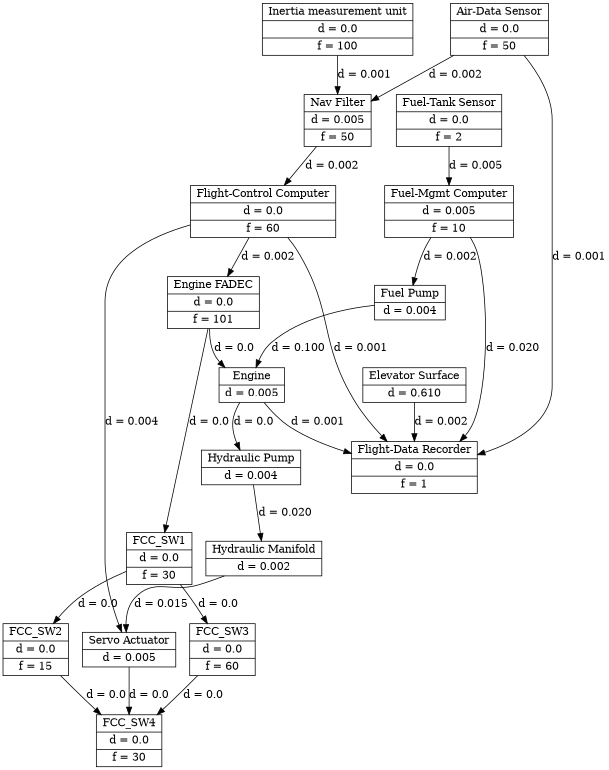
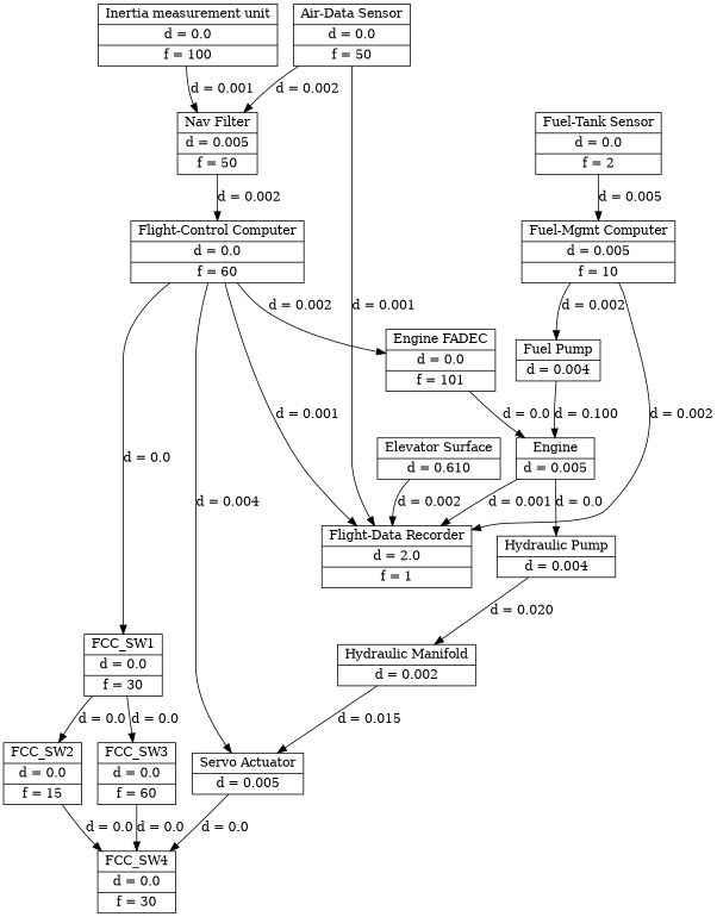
  digraph {
    node [shape=record]
    n1 [label="{Air-Data Sensor|d = 0.0|f = 50}"]
    n2 [label="{Nav Filter|d = 0.005|f = 50}"]
-   n3 [label="{Flight-Data Recorder|d = 0.0|f = 1}"]
+   n3 [label="{Flight-Data Recorder|d = 2.0|f = 1}"]
    n4 [label="{Flight-Control Computer|d = 0.0|f = 60}"]
    n5 [label="{Inertia measurement unit|d = 0.0|f = 100}"]
    n6 [label="{FCC_SW1|d = 0.0|f = 30}"]
    n7 [label="{Servo Actuator|d = 0.005}"]
    n8 [label="{Engine FADEC|d = 0.0|f = 101}"]
    n9 [label="{FCC_SW2|d = 0.0|f = 15}"]
    n10 [label="{FCC_SW3|d = 0.0|f = 60}"]
    n11 [label="{FCC_SW4|d = 0.0|f = 30}"]
    n12 [label="{Engine|d = 0.005}"]
    n13 [label="{Elevator Surface|d = 0.610}"]
    n14 [label="{Hydraulic Pump|d = 0.004}"]
    n15 [label="{Hydraulic Manifold|d = 0.002}"]
    n16 [label="{Fuel-Tank Sensor|d = 0.0|f = 2}"]
    n17 [label="{Fuel-Mgmt Computer|d = 0.005|f = 10}"]
    n18 [label="{Fuel Pump|d = 0.004}"]
    n1 -> n2 [label="d = 0.002"]
    n1 -> n3 [label="d = 0.001"]
    n2 -> n4 [label="d = 0.002"]
    n4 -> n3 [label="d = 0.001"]
-   n8 -> n6 [label="d = 0.0"]
+   n4 -> n6 [label="d = 0.0"]
    n4 -> n7 [label="d = 0.004"]
    n4 -> n8 [label="d = 0.002"]
    n5 -> n2 [label="d = 0.001"]
    n6 -> n9 [label="d = 0.0"]
    n6 -> n10 [label="d = 0.0"]
    n7 -> n11 [label="d = 0.0"]
    n8 -> n12 [label="d = 0.0"]
    n9 -> n11 [label="d = 0.0"]
    n10 -> n11 [label="d = 0.0"]
    n12 -> n3 [label="d = 0.001"]
    n12 -> n14 [label="d = 0.0"]
    n13 -> n3 [label="d = 0.002"]
    n14 -> n15 [label="d = 0.020"]
    n15 -> n7 [label="d = 0.015"]
    n16 -> n17 [label="d = 0.005"]
-   n17 -> n3 [label="d = 0.020"]
+   n17 -> n3 [label="d = 0.002"]
    n17 -> n18 [label="d = 0.002"]
    n18 -> n12 [label="d = 0.100"]
  }
